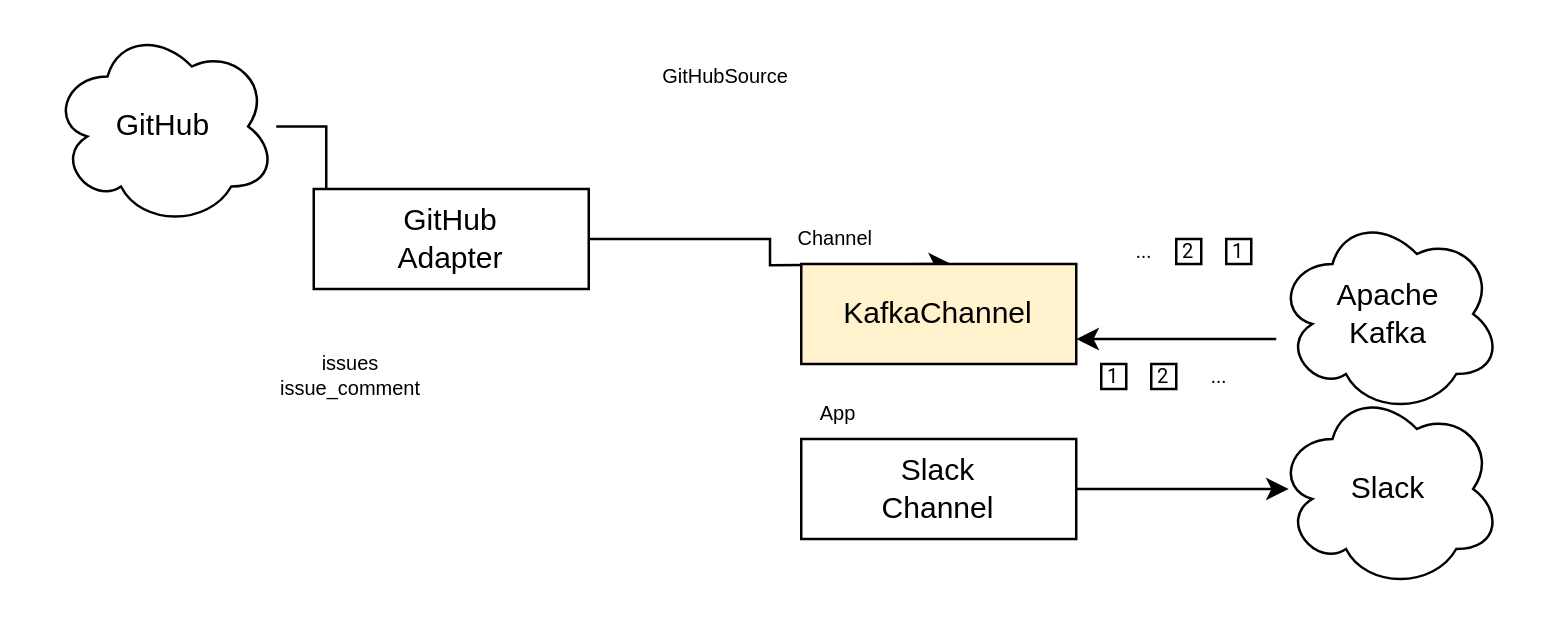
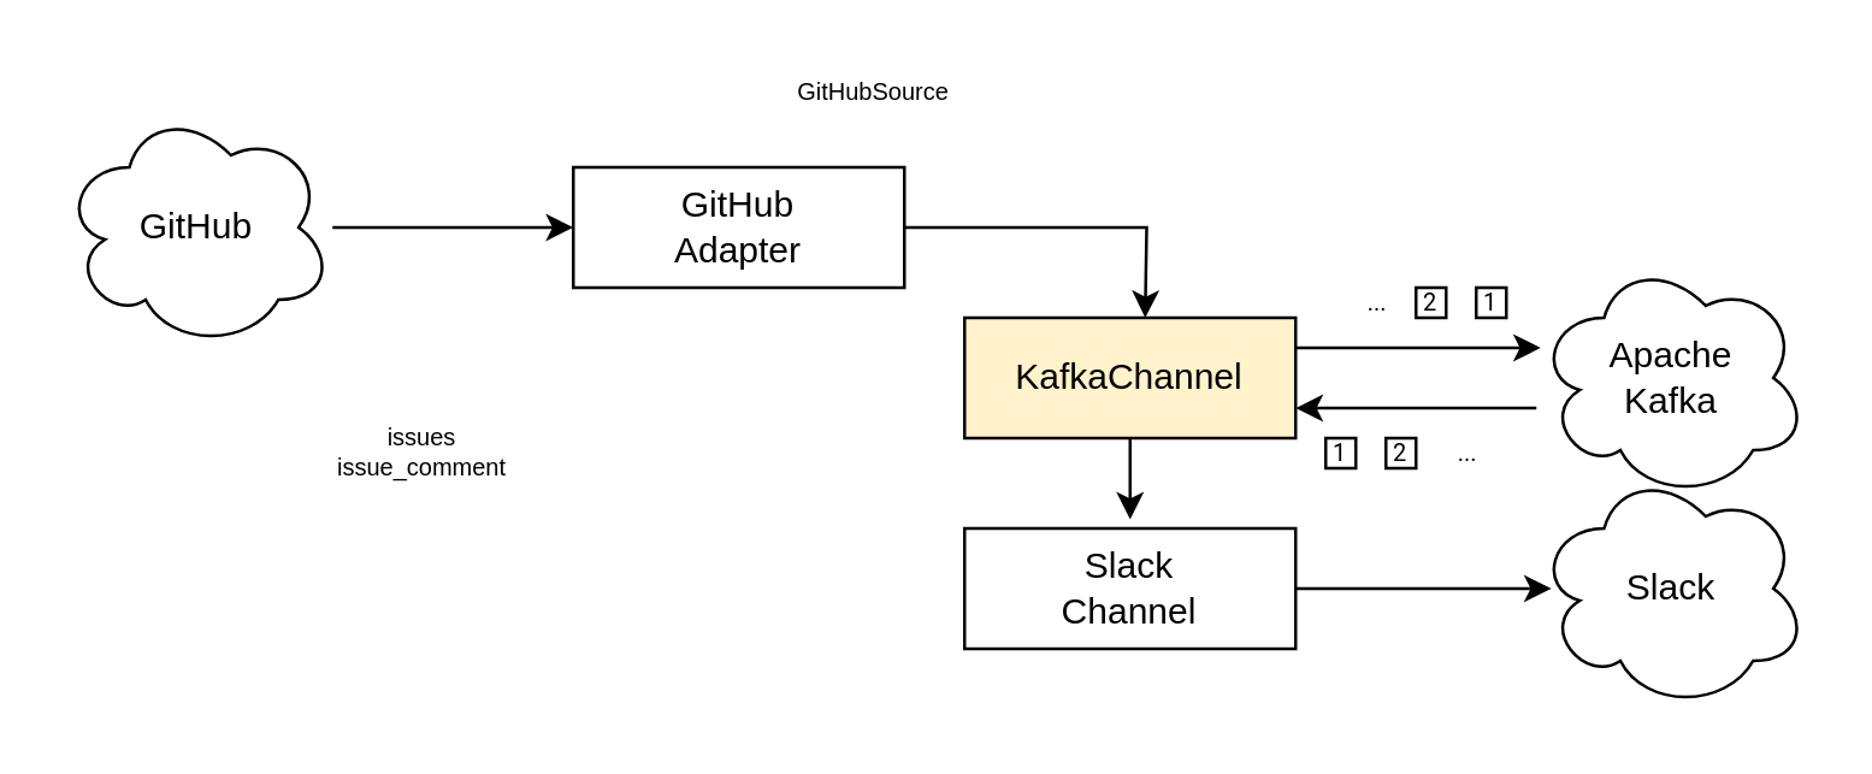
  <mxCell id="0" />
  <mxCell id="1" parent="0" />
  <mxCell id="2" value="" style="edgeStyle=orthogonalEdgeStyle;rounded=0;orthogonalLoop=1;jettySize=auto;html=1;" edge="1" parent="1" source="3" target="5"><mxGeometry relative="1" as="geometry" /></mxCell>
- <mxCell id="3" value="GitHub" style="ellipse;shape=cloud;whiteSpace=wrap;html=1;" vertex="1" parent="1"><mxGeometry x="20" y="10" width="90" height="80" as="geometry" /></mxCell>
+ <mxCell id="3" value="GitHub" style="ellipse;shape=cloud;whiteSpace=wrap;html=1;" vertex="1" parent="1"><mxGeometry x="20" y="35" width="90" height="80" as="geometry" /></mxCell>
  <mxCell id="4" value="" style="edgeStyle=orthogonalEdgeStyle;rounded=0;orthogonalLoop=1;jettySize=auto;html=1;" edge="1" parent="1" source="5"><mxGeometry relative="1" as="geometry"><mxPoint x="380" y="105" as="targetPoint" /></mxGeometry></mxCell>
- <mxCell id="5" value="GitHub&lt;br&gt;Adapter" style="rounded=0;whiteSpace=wrap;html=1;" vertex="1" parent="1"><mxGeometry x="125" y="75" width="110" height="40" as="geometry" /></mxCell>
+ <mxCell id="5" value="GitHub&lt;br&gt;Adapter" style="rounded=0;whiteSpace=wrap;html=1;" vertex="1" parent="1"><mxGeometry x="190" y="55" width="110" height="40" as="geometry" /></mxCell>
  <mxCell id="6" value="" style="edgeStyle=orthogonalEdgeStyle;rounded=0;orthogonalLoop=1;jettySize=auto;html=1;" edge="1" parent="1" source="7"><mxGeometry relative="1" as="geometry"><mxPoint x="515" y="195" as="targetPoint" /></mxGeometry></mxCell>
  <mxCell id="7" value="Slack&lt;br&gt;Channel" style="rounded=0;whiteSpace=wrap;html=1;" vertex="1" parent="1"><mxGeometry x="320" y="175" width="110" height="40" as="geometry" /></mxCell>
  <mxCell id="8" value="Slack" style="ellipse;shape=cloud;whiteSpace=wrap;html=1;" vertex="1" parent="1"><mxGeometry x="510" y="155" width="90" height="80" as="geometry" /></mxCell>
- <mxCell id="9" value="App" style="text;html=1;strokeColor=none;fillColor=none;align=center;verticalAlign=middle;whiteSpace=wrap;rounded=0;fontSize=8;" vertex="1" parent="1"><mxGeometry x="320" y="155" width="30" height="20" as="geometry" /></mxCell>
  <mxCell id="10" value="GitHubSource" style="text;html=1;strokeColor=none;fillColor=none;align=center;verticalAlign=middle;whiteSpace=wrap;rounded=0;fontSize=8;" vertex="1" parent="1"><mxGeometry x="260" y="20" width="60" height="20" as="geometry" /></mxCell>
  <mxCell id="11" value="issues&lt;br&gt;issue_comment" style="text;html=1;strokeColor=none;fillColor=none;align=center;verticalAlign=middle;whiteSpace=wrap;rounded=0;fontSize=8;" vertex="1" parent="1"><mxGeometry x="110" y="135" width="60" height="30" as="geometry" /></mxCell>
+ <mxCell id="12" style="edgeStyle=orthogonalEdgeStyle;rounded=0;orthogonalLoop=1;jettySize=auto;html=1;" edge="1" parent="1" source="15" target="16"><mxGeometry relative="1" as="geometry"><Array as="points"><mxPoint x="490" y="115" /><mxPoint x="490" y="115" /></Array></mxGeometry></mxCell>
  <mxCell id="13" style="edgeStyle=orthogonalEdgeStyle;rounded=0;orthogonalLoop=1;jettySize=auto;html=1;" edge="1" parent="1" target="15"><mxGeometry relative="1" as="geometry"><mxPoint x="510" y="135" as="sourcePoint" /><Array as="points"><mxPoint x="510" y="135" /><mxPoint x="510" y="135" /></Array></mxGeometry></mxCell>
+ <mxCell id="14" style="edgeStyle=orthogonalEdgeStyle;rounded=0;orthogonalLoop=1;jettySize=auto;html=1;entryX=0.5;entryY=-0.075;entryDx=0;entryDy=0;entryPerimeter=0;" edge="1" parent="1" source="15" target="7"><mxGeometry relative="1" as="geometry" /></mxCell>
  <mxCell id="15" value="KafkaChannel" style="rounded=0;whiteSpace=wrap;html=1;fillColor=#fff2cc;" vertex="1" parent="1"><mxGeometry x="320" y="105" width="110" height="40" as="geometry" /></mxCell>
  <mxCell id="16" value="Apache&lt;br&gt;Kafka" style="ellipse;shape=cloud;whiteSpace=wrap;html=1;" vertex="1" parent="1"><mxGeometry x="510" y="85" width="90" height="80" as="geometry" /></mxCell>
- <mxCell id="17" value="Channel&amp;nbsp;" style="text;html=1;strokeColor=none;fillColor=none;align=center;verticalAlign=middle;whiteSpace=wrap;rounded=0;fontSize=8;" vertex="1" parent="1"><mxGeometry x="320" y="85" width="30" height="20" as="geometry" /></mxCell>
  <mxCell id="18" value="1" style="whiteSpace=wrap;html=1;aspect=fixed;fontFamily=Roboto;fontSource=https%3A%2F%2Ffonts.googleapis.com%2Fcss%3Ffamily%3DRoboto;fontSize=8;" vertex="1" parent="1"><mxGeometry x="440" y="145" width="10" height="10" as="geometry" /></mxCell>
  <mxCell id="19" value="2" style="whiteSpace=wrap;html=1;aspect=fixed;fontFamily=Roboto;fontSource=https%3A%2F%2Ffonts.googleapis.com%2Fcss%3Ffamily%3DRoboto;fontSize=8;" vertex="1" parent="1"><mxGeometry x="470" y="95" width="10" height="10" as="geometry" /></mxCell>
  <mxCell id="20" value="2" style="whiteSpace=wrap;html=1;aspect=fixed;fontFamily=Roboto;fontSource=https%3A%2F%2Ffonts.googleapis.com%2Fcss%3Ffamily%3DRoboto;fontSize=8;" vertex="1" parent="1"><mxGeometry x="460" y="145" width="10" height="10" as="geometry" /></mxCell>
  <mxCell id="21" value="1" style="whiteSpace=wrap;html=1;aspect=fixed;fontFamily=Roboto;fontSource=https%3A%2F%2Ffonts.googleapis.com%2Fcss%3Ffamily%3DRoboto;fontSize=8;" vertex="1" parent="1"><mxGeometry x="490" y="95" width="10" height="10" as="geometry" /></mxCell>
  <mxCell id="22" value="..." style="text;html=1;strokeColor=none;fillColor=none;align=center;verticalAlign=middle;whiteSpace=wrap;rounded=0;fontSize=8;fontFamily=Roboto;fontSource=https%3A%2F%2Ffonts.googleapis.com%2Fcss%3Ffamily%3DRoboto;" vertex="1" parent="1"><mxGeometry x="450" y="95" width="15" height="10" as="geometry" /></mxCell>
  <mxCell id="23" value="..." style="text;html=1;strokeColor=none;fillColor=none;align=center;verticalAlign=middle;whiteSpace=wrap;rounded=0;fontSize=8;fontFamily=Roboto;fontSource=https%3A%2F%2Ffonts.googleapis.com%2Fcss%3Ffamily%3DRoboto;" vertex="1" parent="1"><mxGeometry x="480" y="145" width="15" height="10" as="geometry" /></mxCell>
